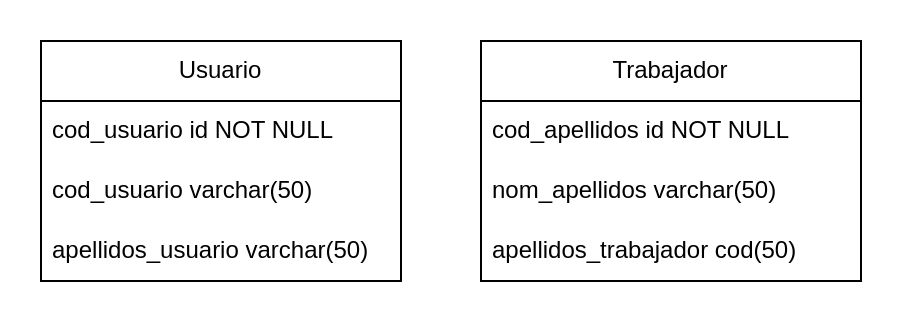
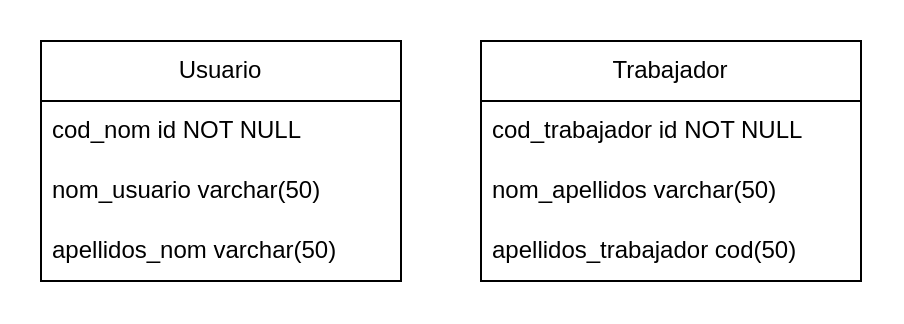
  <mxCell id="0" />
  <mxCell id="1" parent="0" />
  <mxCell id="2" value="Usuario" style="swimlane;fontStyle=0;childLayout=stackLayout;horizontal=1;startSize=30;horizontalStack=0;resizeParent=1;resizeParentMax=0;resizeLast=0;collapsible=1;marginBottom=0;whiteSpace=wrap;html=1;" vertex="1" parent="1"><mxGeometry x="20" y="20" width="180" height="120" as="geometry" /></mxCell>
- <mxCell id="3" value="cod_usuario id NOT NULL" style="text;strokeColor=none;fillColor=none;align=left;verticalAlign=middle;spacingLeft=4;spacingRight=4;overflow=hidden;points=[[0,0.5],[1,0.5]];portConstraint=eastwest;rotatable=0;whiteSpace=wrap;html=1;" vertex="1" parent="2"><mxGeometry y="30" width="180" height="30" as="geometry" /></mxCell>
- <mxCell id="4" value="cod_usuario varchar(50)" style="text;strokeColor=none;fillColor=none;align=left;verticalAlign=middle;spacingLeft=4;spacingRight=4;overflow=hidden;points=[[0,0.5],[1,0.5]];portConstraint=eastwest;rotatable=0;whiteSpace=wrap;html=1;" vertex="1" parent="2"><mxGeometry y="60" width="180" height="30" as="geometry" /></mxCell>
- <mxCell id="5" value="apellidos_usuario varchar(50)" style="text;strokeColor=none;fillColor=none;align=left;verticalAlign=middle;spacingLeft=4;spacingRight=4;overflow=hidden;points=[[0,0.5],[1,0.5]];portConstraint=eastwest;rotatable=0;whiteSpace=wrap;html=1;" vertex="1" parent="2"><mxGeometry y="90" width="180" height="30" as="geometry" /></mxCell>
+ <mxCell id="3" value="cod_nom id NOT NULL" style="text;strokeColor=none;fillColor=none;align=left;verticalAlign=middle;spacingLeft=4;spacingRight=4;overflow=hidden;points=[[0,0.5],[1,0.5]];portConstraint=eastwest;rotatable=0;whiteSpace=wrap;html=1;" vertex="1" parent="2"><mxGeometry y="30" width="180" height="30" as="geometry" /></mxCell>
+ <mxCell id="4" value="nom_usuario varchar(50)" style="text;strokeColor=none;fillColor=none;align=left;verticalAlign=middle;spacingLeft=4;spacingRight=4;overflow=hidden;points=[[0,0.5],[1,0.5]];portConstraint=eastwest;rotatable=0;whiteSpace=wrap;html=1;" vertex="1" parent="2"><mxGeometry y="60" width="180" height="30" as="geometry" /></mxCell>
+ <mxCell id="5" value="apellidos_nom varchar(50)" style="text;strokeColor=none;fillColor=none;align=left;verticalAlign=middle;spacingLeft=4;spacingRight=4;overflow=hidden;points=[[0,0.5],[1,0.5]];portConstraint=eastwest;rotatable=0;whiteSpace=wrap;html=1;" vertex="1" parent="2"><mxGeometry y="90" width="180" height="30" as="geometry" /></mxCell>
  <mxCell id="6" value="Trabajador" style="swimlane;fontStyle=0;childLayout=stackLayout;horizontal=1;startSize=30;horizontalStack=0;resizeParent=1;resizeParentMax=0;resizeLast=0;collapsible=1;marginBottom=0;whiteSpace=wrap;html=1;" vertex="1" parent="1"><mxGeometry x="240" y="20" width="190" height="120" as="geometry" /></mxCell>
- <mxCell id="7" value="cod_apellidos id NOT NULL" style="text;strokeColor=none;fillColor=none;align=left;verticalAlign=middle;spacingLeft=4;spacingRight=4;overflow=hidden;points=[[0,0.5],[1,0.5]];portConstraint=eastwest;rotatable=0;whiteSpace=wrap;html=1;" vertex="1" parent="6"><mxGeometry y="30" width="190" height="30" as="geometry" /></mxCell>
+ <mxCell id="7" value="cod_trabajador id NOT NULL" style="text;strokeColor=none;fillColor=none;align=left;verticalAlign=middle;spacingLeft=4;spacingRight=4;overflow=hidden;points=[[0,0.5],[1,0.5]];portConstraint=eastwest;rotatable=0;whiteSpace=wrap;html=1;" vertex="1" parent="6"><mxGeometry y="30" width="190" height="30" as="geometry" /></mxCell>
  <mxCell id="8" value="nom_apellidos varchar(50)" style="text;strokeColor=none;fillColor=none;align=left;verticalAlign=middle;spacingLeft=4;spacingRight=4;overflow=hidden;points=[[0,0.5],[1,0.5]];portConstraint=eastwest;rotatable=0;whiteSpace=wrap;html=1;" vertex="1" parent="6"><mxGeometry y="60" width="190" height="30" as="geometry" /></mxCell>
  <mxCell id="9" value="apellidos_trabajador cod(50)" style="text;strokeColor=none;fillColor=none;align=left;verticalAlign=middle;spacingLeft=4;spacingRight=4;overflow=hidden;points=[[0,0.5],[1,0.5]];portConstraint=eastwest;rotatable=0;whiteSpace=wrap;html=1;" vertex="1" parent="6"><mxGeometry y="90" width="190" height="30" as="geometry" /></mxCell>
